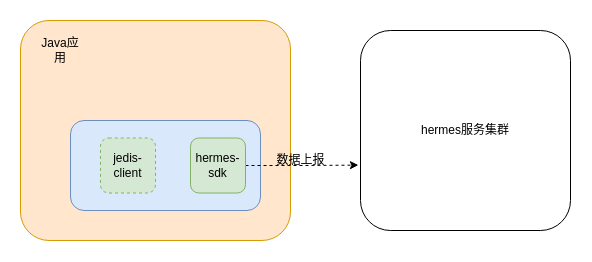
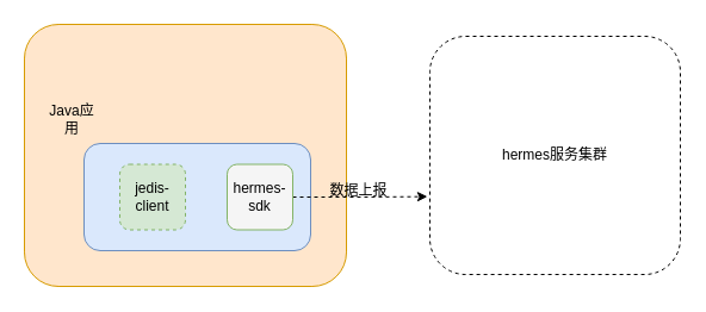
  <mxCell id="0" />
  <mxCell id="1" parent="0" />
  <mxCell id="2" value="" style="rounded=1;whiteSpace=wrap;html=1;arcSize=13;fillColor=#ffe6cc;strokeColor=#d79b00;" parent="1" vertex="1"><mxGeometry x="20" y="20" width="270" height="220" as="geometry" /></mxCell>
  <mxCell id="3" value="" style="rounded=1;whiteSpace=wrap;html=1;fillColor=#dae8fc;strokeColor=#6c8ebf;" parent="1" vertex="1"><mxGeometry x="70" y="120" width="190" height="90" as="geometry" /></mxCell>
- <mxCell id="4" value="Java应用" style="text;html=1;strokeColor=none;fillColor=none;align=center;verticalAlign=middle;whiteSpace=wrap;rounded=0;" parent="1" vertex="1"><mxGeometry x="40" y="40" width="40" height="20" as="geometry" /></mxCell>
+ <mxCell id="4" value="Java应用" style="text;html=1;strokeColor=none;fillColor=none;align=center;verticalAlign=middle;whiteSpace=wrap;rounded=0;" parent="1" vertex="1"><mxGeometry x="40" y="90" width="40" height="20" as="geometry" /></mxCell>
  <mxCell id="5" style="edgeStyle=orthogonalEdgeStyle;rounded=0;orthogonalLoop=1;jettySize=auto;html=1;exitX=1;exitY=0.5;exitDx=0;exitDy=0;entryX=-0.01;entryY=0.673;entryDx=0;entryDy=0;entryPerimeter=0;dashed=1;" parent="1" source="6" target="8" edge="1"><mxGeometry relative="1" as="geometry" /></mxCell>
- <mxCell id="6" value="hermes-sdk" style="rounded=1;whiteSpace=wrap;html=1;fillColor=#d5e8d4;strokeColor=#82b366;" parent="1" vertex="1"><mxGeometry x="190" y="137.5" width="55" height="55" as="geometry" /></mxCell>
+ <mxCell id="6" value="hermes-sdk" style="rounded=1;whiteSpace=wrap;html=1;fillColor=#f5f5f5;strokeColor=#82b366;" parent="1" vertex="1"><mxGeometry x="190" y="137.5" width="55" height="55" as="geometry" /></mxCell>
  <mxCell id="7" value="jedis-client" style="rounded=1;whiteSpace=wrap;html=1;fillColor=#d5e8d4;strokeColor=#82b366;dashed=1;" parent="1" vertex="1"><mxGeometry x="100" y="137.5" width="55" height="55" as="geometry" /></mxCell>
- <mxCell id="8" value="hermes服务集群" style="rounded=1;whiteSpace=wrap;html=1;" parent="1" vertex="1"><mxGeometry x="360" y="30" width="210" height="200" as="geometry" /></mxCell>
+ <mxCell id="8" value="hermes服务集群" style="rounded=1;whiteSpace=wrap;html=1;dashed=1;" parent="1" vertex="1"><mxGeometry x="360" y="30" width="210" height="200" as="geometry" /></mxCell>
  <mxCell id="9" value="数据上报" style="text;html=1;align=center;verticalAlign=middle;resizable=0;points=[];autosize=1;" parent="1" vertex="1"><mxGeometry x="270" y="150" width="60" height="20" as="geometry" /></mxCell>
